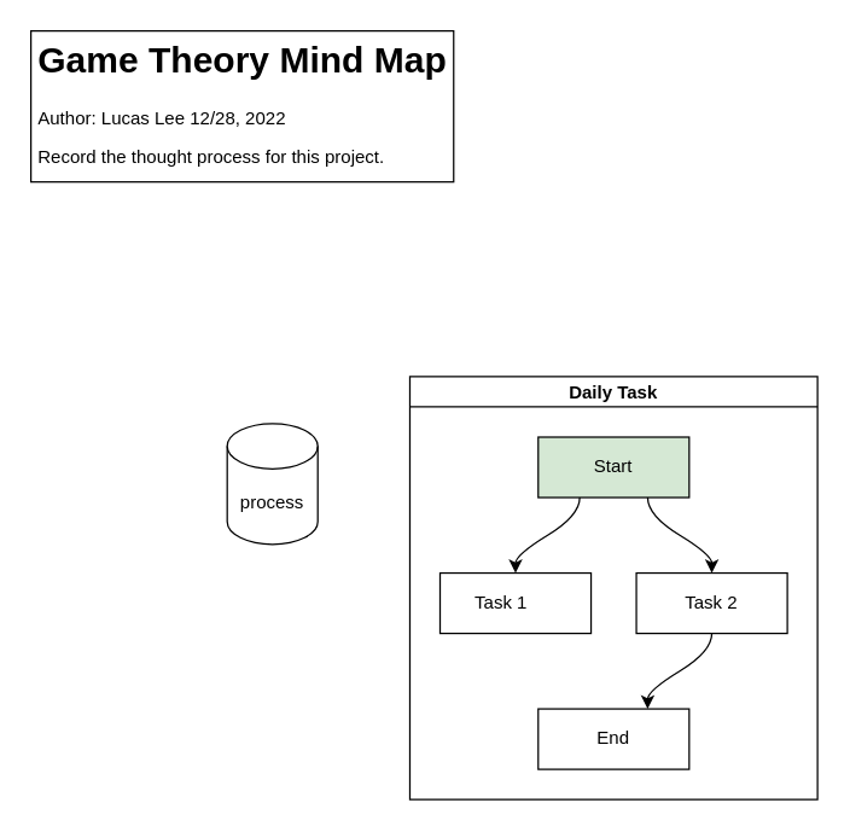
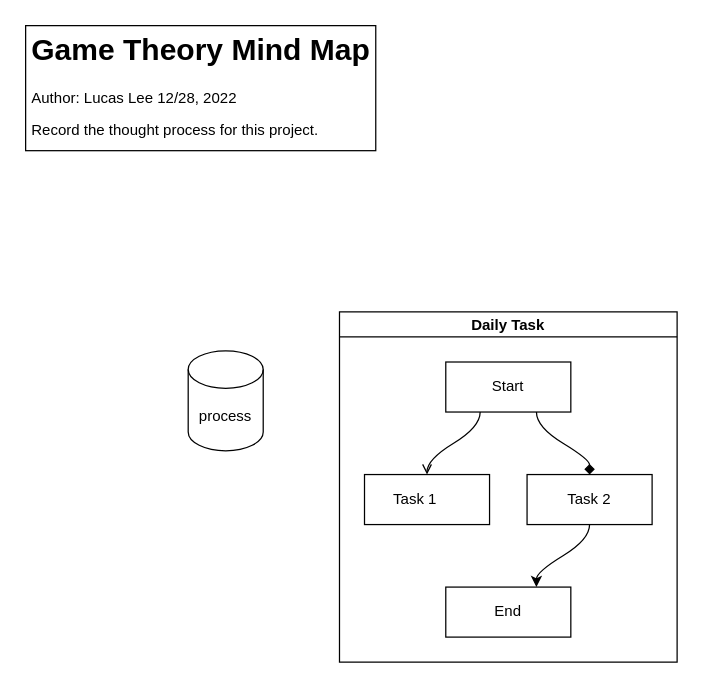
  <mxCell id="0" />
  <mxCell id="1" parent="0" />
  <mxCell id="2" value="&lt;h1&gt;Game Theory Mind Map&lt;/h1&gt;&lt;p&gt;Author: Lucas Lee 12/28, 2022&lt;/p&gt;&lt;p&gt;Record the thought process for this project.&lt;/p&gt;" style="text;html=1;strokeColor=default;fillColor=none;spacing=5;spacingTop=-20;whiteSpace=wrap;overflow=hidden;rounded=0;" vertex="1" parent="1"><mxGeometry x="20" y="20" width="280" height="100" as="geometry" /></mxCell>
  <mxCell id="3" value="process" style="shape=cylinder3;whiteSpace=wrap;html=1;boundedLbl=1;backgroundOutline=1;size=15;strokeColor=default;" vertex="1" parent="1"><mxGeometry x="150" y="280" width="60" height="80" as="geometry" /></mxCell>
  <mxCell id="4" value="Daily Task" style="swimlane;startSize=20;horizontal=1;childLayout=flowLayout;flowOrientation=north;resizable=0;interRankCellSpacing=50;containerType=tree;strokeColor=default;" vertex="1" parent="1"><mxGeometry x="271" y="249" width="270" height="280" as="geometry" /></mxCell>
- <mxCell id="5" value="Start" style="whiteSpace=wrap;html=1;strokeColor=default;fillColor=#d5e8d4;" vertex="1" parent="4"><mxGeometry x="85" y="40" width="100" height="40" as="geometry" /></mxCell>
+ <mxCell id="5" value="Start" style="whiteSpace=wrap;html=1;strokeColor=default;" vertex="1" parent="4"><mxGeometry x="85" y="40" width="100" height="40" as="geometry" /></mxCell>
  <mxCell id="6" value="Task 1&lt;span style=&quot;white-space: pre&quot;&gt;&#09;&lt;/span&gt;" style="whiteSpace=wrap;html=1;strokeColor=default;" vertex="1" parent="4"><mxGeometry x="20" y="130" width="100" height="40" as="geometry" /></mxCell>
- <mxCell id="7" value="" style="html=1;curved=1;noEdgeStyle=1;orthogonal=1;" edge="1" parent="4" source="5" target="6"><mxGeometry relative="1" as="geometry"><Array as="points"><mxPoint x="112.5" y="92" /><mxPoint x="70" y="118" /></Array></mxGeometry></mxCell>
+ <mxCell id="7" value="" style="html=1;curved=1;noEdgeStyle=1;orthogonal=1;endArrow=open;" edge="1" parent="4" source="5" target="6"><mxGeometry relative="1" as="geometry"><Array as="points"><mxPoint x="112.5" y="92" /><mxPoint x="70" y="118" /></Array></mxGeometry></mxCell>
  <mxCell id="8" value="Task 2" style="whiteSpace=wrap;html=1;strokeColor=default;" vertex="1" parent="4"><mxGeometry x="150" y="130" width="100" height="40" as="geometry" /></mxCell>
- <mxCell id="9" value="" style="html=1;curved=1;noEdgeStyle=1;orthogonal=1;" edge="1" parent="4" source="5" target="8"><mxGeometry relative="1" as="geometry"><Array as="points"><mxPoint x="157.5" y="92" /><mxPoint x="200" y="118" /></Array></mxGeometry></mxCell>
+ <mxCell id="9" value="" style="html=1;curved=1;noEdgeStyle=1;orthogonal=1;endArrow=diamond;" edge="1" parent="4" source="5" target="8"><mxGeometry relative="1" as="geometry"><Array as="points"><mxPoint x="157.5" y="92" /><mxPoint x="200" y="118" /></Array></mxGeometry></mxCell>
  <mxCell id="10" value="End" style="whiteSpace=wrap;html=1;strokeColor=default;" vertex="1" parent="4"><mxGeometry x="85" y="220" width="100" height="40" as="geometry" /></mxCell>
  <mxCell id="11" value="" style="html=1;curved=1;noEdgeStyle=1;orthogonal=1;" edge="1" parent="4" source="8" target="10"><mxGeometry relative="1" as="geometry"><Array as="points"><mxPoint x="200" y="182" /><mxPoint x="157.5" y="208" /></Array></mxGeometry></mxCell>
